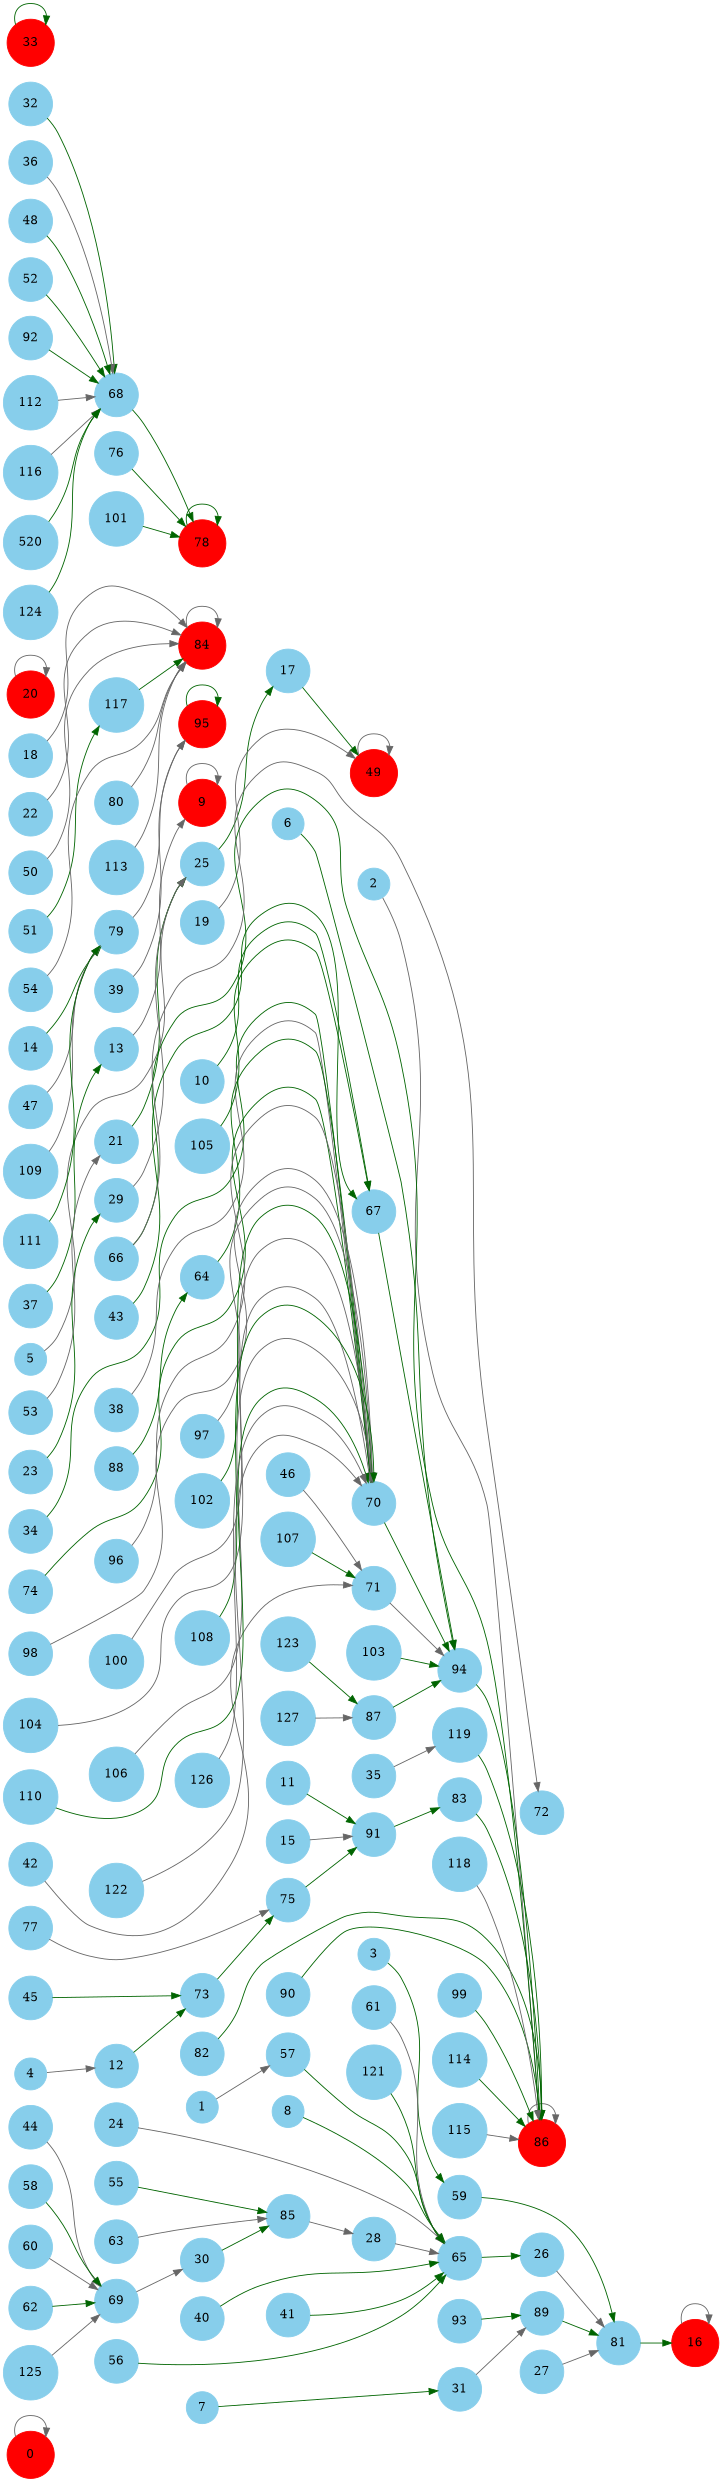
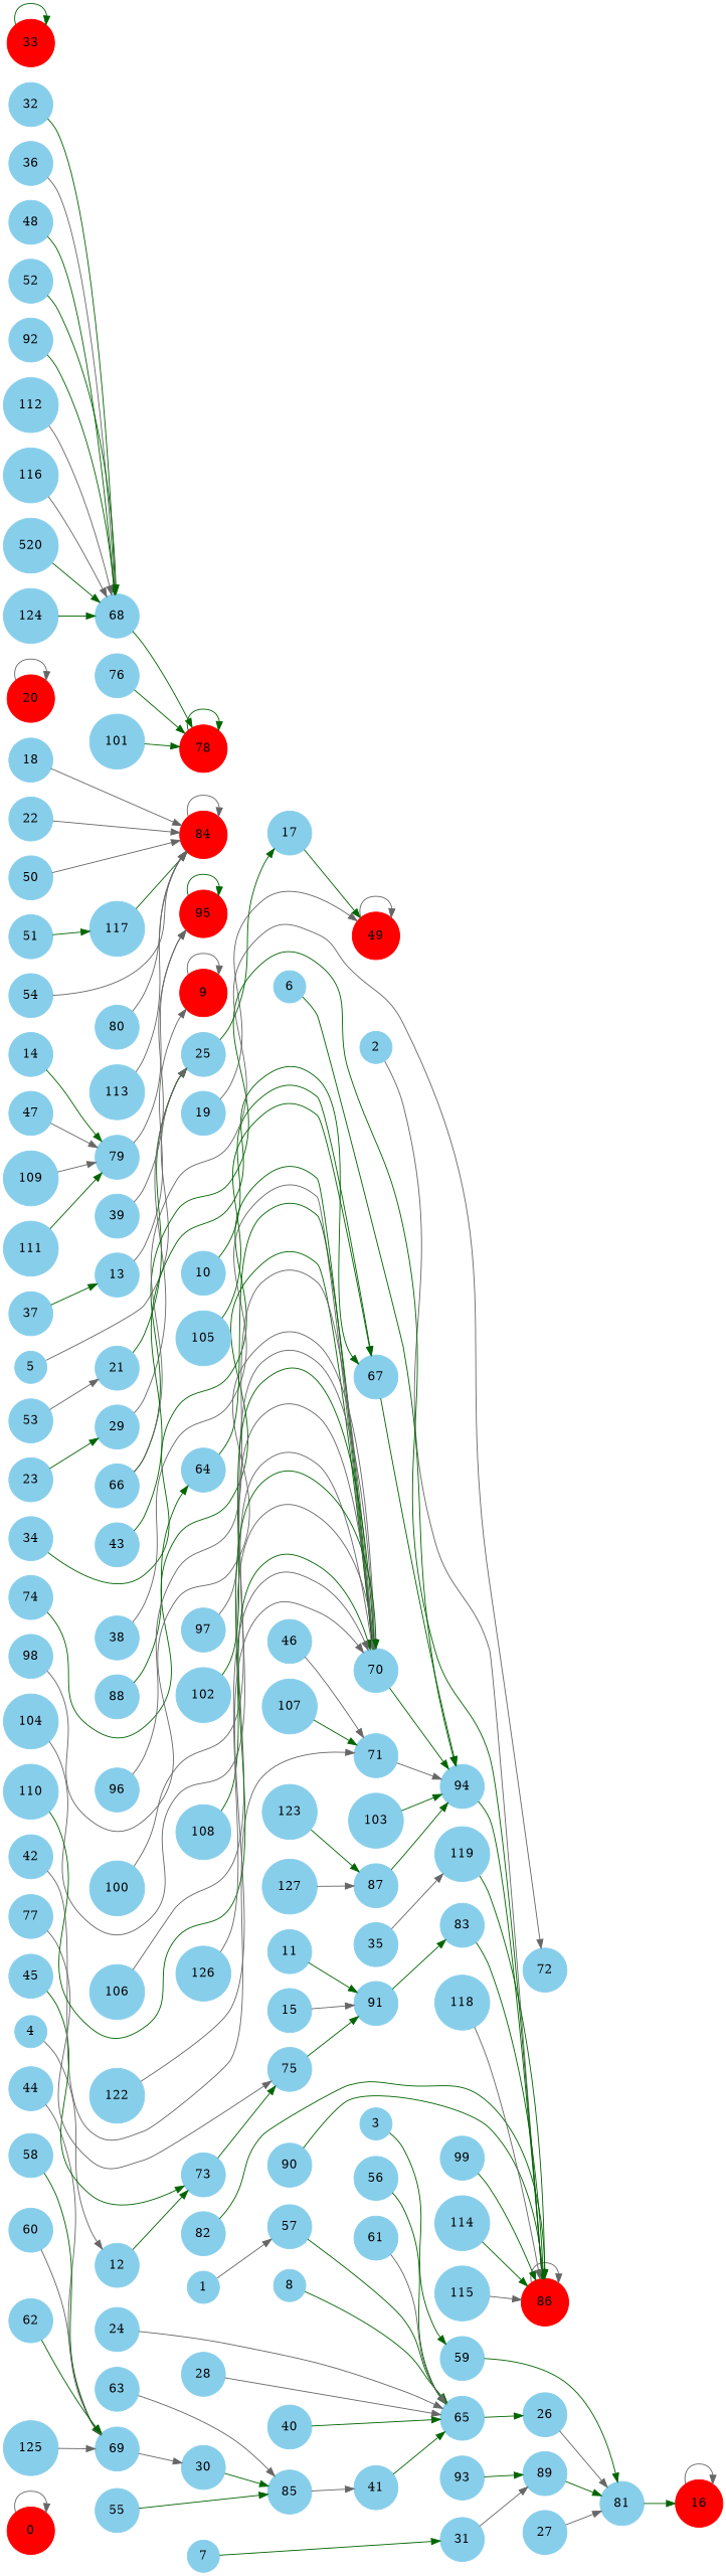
  digraph {
    rankdir=LR
    node [color=skyblue shape=circle style=filled]
    edge [color=darkgreen weight=0.25]
    n1 [color=red height=.5 label=0 width=.75]
    1 [height=.2 width=.2]
    57 [height=.2 width=.2]
    65 [height=.2 width=.2]
    26 [height=.2 width=.2]
    n6 [color=red height=.5 label=86 width=.75]
    2 [height=.2 width=.2]
    3 [height=.2 width=.2]
    59 [height=.2 width=.2]
    81 [height=.2 width=.2]
    n11 [color=red height=.5 label=16 width=.75]
    4 [height=.2 width=.2]
    12 [height=.2 width=.2]
    73 [height=.2 width=.2]
    75 [height=.2 width=.2]
    5 [height=.2 width=.2]
    25 [height=.2 width=.2]
    17 [height=.2 width=.2]
    n19 [color=red height=.5 label=49 width=.75]
    6 [height=.2 width=.2]
    94 [height=.2 width=.2]
    7 [height=.2 width=.2]
    31 [height=.2 width=.2]
    89 [height=.2 width=.2]
    8 [height=.2 width=.2]
    n26 [color=red height=.5 label=9 width=.75]
    10 [height=.2 width=.2]
    67 [height=.2 width=.2]
    11 [height=.2 width=.2]
    91 [height=.2 width=.2]
    83 [height=.2 width=.2]
    13 [height=.2 width=.2]
    14 [height=.2 width=.2]
    79 [height=.2 width=.2]
    n35 [color=red height=.5 label=95 width=.75]
    15 [height=.2 width=.2]
    n37 [color=red height=.5 label=84 width=.75]
    18 [height=.2 width=.2]
    19 [height=.2 width=.2]
    n40 [color=red height=.5 label=20 width=.75]
    21 [height=.2 width=.2]
    22 [height=.2 width=.2]
    23 [height=.2 width=.2]
    29 [height=.2 width=.2]
    24 [height=.2 width=.2]
    27 [height=.2 width=.2]
    28 [height=.2 width=.2]
    30 [height=.2 width=.2]
    85 [height=.2 width=.2]
    32 [height=.2 width=.2]
    68 [height=.2 width=.2]
    n52 [color=red height=.5 label=78 width=.75]
    n53 [color=red height=.5 label=33 width=.75]
    34 [height=.2 width=.2]
    70 [height=.2 width=.2]
    35 [height=.2 width=.2]
    119 [height=.2 width=.2]
    36 [height=.2 width=.2]
    37 [height=.2 width=.2]
    38 [height=.2 width=.2]
    39 [height=.2 width=.2]
    40 [height=.2 width=.2]
    41 [height=.2 width=.2]
    42 [height=.2 width=.2]
    71 [height=.2 width=.2]
    43 [height=.2 width=.2]
    44 [height=.2 width=.2]
    69 [height=.2 width=.2]
    45 [height=.2 width=.2]
    46 [height=.2 width=.2]
    47 [height=.2 width=.2]
    48 [height=.2 width=.2]
    50 [height=.2 width=.2]
    51 [height=.2 width=.2]
    117 [height=.2 width=.2]
    52 [height=.2 width=.2]
    53 [height=.2 width=.2]
    54 [height=.2 width=.2]
    55 [height=.2 width=.2]
    56 [height=.2 width=.2]
    58 [height=.2 width=.2]
    60 [height=.2 width=.2]
    61 [height=.2 width=.2]
    62 [height=.2 width=.2]
    63 [height=.2 width=.2]
    64 [height=.2 width=.2]
    66 [height=.2 width=.2]
    72 [height=.2 width=.2]
    74 [height=.2 width=.2]
    76 [height=.2 width=.2]
    77 [height=.2 width=.2]
    80 [height=.2 width=.2]
    82 [height=.2 width=.2]
    87 [height=.2 width=.2]
    88 [height=.2 width=.2]
    90 [height=.2 width=.2]
    92 [height=.2 width=.2]
    93 [height=.2 width=.2]
    96 [height=.2 width=.2]
    97 [height=.2 width=.2]
    98 [height=.2 width=.2]
    99 [height=.2 width=.2]
    100 [height=.2 width=.2]
    101 [height=.2 width=.2]
    102 [height=.2 width=.2]
    103 [height=.2 width=.2]
    104 [height=.2 width=.2]
    105 [height=.2 width=.2]
    106 [height=.2 width=.2]
    107 [height=.2 width=.2]
    108 [height=.2 width=.2]
    109 [height=.2 width=.2]
    110 [height=.2 width=.2]
    111 [height=.2 width=.2]
    112 [height=.2 width=.2]
    113 [height=.2 width=.2]
    114 [height=.2 width=.2]
    115 [height=.2 width=.2]
    116 [height=.2 width=.2]
    118 [height=.2 width=.2]
    n121 [height=.2 label=520 width=.2]
-   121 [height=.2 width=.2]
    122 [height=.2 width=.2]
    123 [height=.2 width=.2]
    124 [height=.2 width=.2]
    125 [height=.2 width=.2]
    126 [height=.2 width=.2]
    127 [height=.2 width=.2]
    n1 -> n1 [color=gray40]
    1 -> 57 [color=gray40]
    57 -> 65
    65 -> 26
    26 -> 81 [color=gray40]
    n6 -> n6 [color=gray40]
    2 -> n6 [color=gray40]
    3 -> 59
    59 -> 81
    81 -> n11
    n11 -> n11 [color=gray40]
    4 -> 12 [color=gray40]
    12 -> 73
    73 -> 75
    75 -> 91
    5 -> 25 [color=gray40]
    25 -> 17
    17 -> n19
    n19 -> n19 [color=gray40]
    6 -> 94
    94 -> n6
    7 -> 31
    31 -> 89 [color=gray40]
    89 -> 81
    8 -> 65
    n26 -> n26 [color=gray40]
    10 -> 67
    67 -> 94
    11 -> 91
    91 -> 83
    83 -> n6
    13 -> n26 [color=gray40]
    14 -> 79
    79 -> n35 [color=gray40]
    n35 -> n35
    15 -> 91 [color=gray40]
    n37 -> n37 [color=gray40]
    18 -> n37 [color=gray40]
    19 -> n19 [color=gray40]
    n40 -> n40 [color=gray40]
    21 -> 25
    22 -> n37 [color=gray40]
    23 -> 29
    29 -> 25 [color=gray40]
    24 -> 65 [color=gray40]
    27 -> 81 [color=gray40]
    28 -> 65 [color=gray40]
    30 -> 85
-   85 -> 28 [color=gray40]
+   85 -> 41 [color=gray40]
    32 -> 68
    68 -> n52
    n52 -> n52
    n53 -> n53
    34 -> 70
    70 -> 94
    35 -> 119 [color=gray40]
    119 -> n6
    36 -> 68 [color=gray40]
    37 -> 13
    38 -> 70 [color=gray40]
    39 -> n35 [color=gray40]
    40 -> 65
    41 -> 65
    42 -> 71 [color=gray40]
    71 -> 94 [color=gray40]
    43 -> 67
    44 -> 69 [color=gray40]
    69 -> 30 [color=gray40]
    45 -> 73
    46 -> 71 [color=gray40]
    47 -> 79 [color=gray40]
    48 -> 68
    50 -> n37 [color=gray40]
    51 -> 117
    117 -> n37
    52 -> 68
    53 -> 21 [color=gray40]
    54 -> n37 [color=gray40]
    55 -> 85
    56 -> 65
    58 -> 69
    60 -> 69 [color=gray40]
    61 -> 65 [color=gray40]
    62 -> 69
    63 -> 85 [color=gray40]
    64 -> 70
    66 -> n6
    66 -> 72 [color=gray40]
    74 -> 70
    76 -> n52
    77 -> 75 [color=gray40]
    80 -> n37 [color=gray40]
    82 -> n6
    87 -> 94
    88 -> 64
    90 -> n6
    92 -> 68
    93 -> 89
    96 -> 70 [color=gray40]
    97 -> 70 [color=gray40]
    98 -> 70 [color=gray40]
    99 -> n6
    100 -> 70 [color=gray40]
    101 -> n52
    102 -> 70
    103 -> 94
    104 -> 70 [color=gray40]
    105 -> 67
    106 -> 70 [color=gray40]
    107 -> 71
    108 -> 70
    109 -> 79 [color=gray40]
    110 -> 70
    111 -> 79
    112 -> 68 [color=gray40]
    113 -> n37 [color=gray40]
    114 -> n6
    115 -> n6 [color=gray40]
    116 -> 68 [color=gray40]
    118 -> n6 [color=gray40]
    n121 -> 68
-   121 -> 65
    122 -> 70 [color=gray40]
    123 -> 87
    124 -> 68
    125 -> 69 [color=gray40]
    126 -> 70 [color=gray40]
    127 -> 87 [color=gray40]
  }
